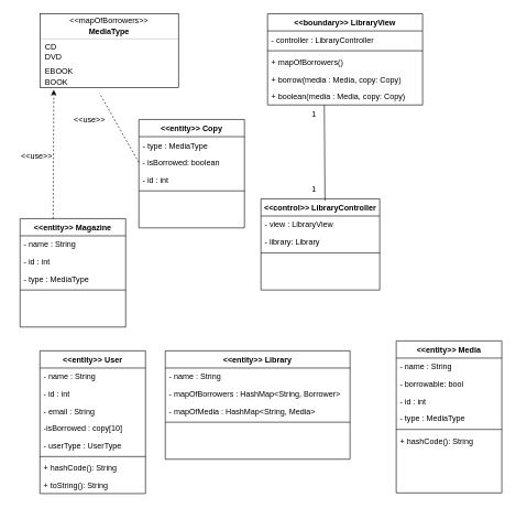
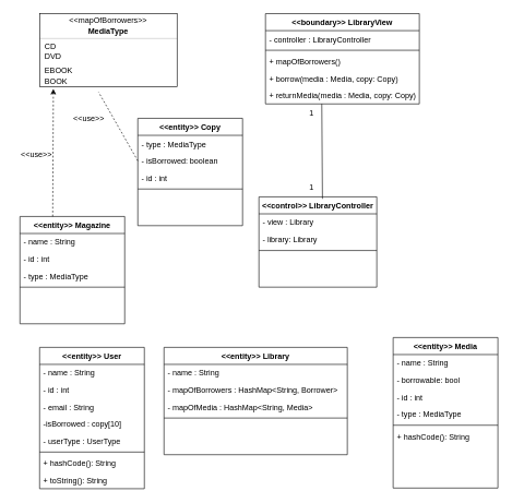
  <mxCell id="0" />
  <mxCell id="1" parent="0" />
  <mxCell id="2" value="&lt;&lt;entity&gt;&gt; User" style="swimlane;fontStyle=1;align=center;verticalAlign=top;childLayout=stackLayout;horizontal=1;startSize=26;horizontalStack=0;resizeParent=1;resizeLast=0;collapsible=1;marginBottom=0;rounded=0;shadow=0;strokeWidth=1;" parent="1" vertex="1"><mxGeometry x="60" y="530" width="160" height="216" as="geometry"><mxRectangle x="160" y="40" width="160" height="26" as="alternateBounds" /></mxGeometry></mxCell>
  <mxCell id="3" value="- name : String" style="text;align=left;verticalAlign=top;spacingLeft=4;spacingRight=4;overflow=hidden;rotatable=0;points=[[0,0.5],[1,0.5]];portConstraint=eastwest;" parent="2" vertex="1"><mxGeometry y="26" width="160" height="26" as="geometry" /></mxCell>
  <mxCell id="4" value="- id : int" style="text;align=left;verticalAlign=top;spacingLeft=4;spacingRight=4;overflow=hidden;rotatable=0;points=[[0,0.5],[1,0.5]];portConstraint=eastwest;rounded=0;shadow=0;html=0;" parent="2" vertex="1"><mxGeometry y="52" width="160" height="26" as="geometry" /></mxCell>
  <mxCell id="5" value="- email : String" style="text;align=left;verticalAlign=top;spacingLeft=4;spacingRight=4;overflow=hidden;rotatable=0;points=[[0,0.5],[1,0.5]];portConstraint=eastwest;rounded=0;shadow=0;html=0;" parent="2" vertex="1"><mxGeometry y="78" width="160" height="26" as="geometry" /></mxCell>
  <mxCell id="6" value="-isBorrowed : copy[10]" style="text;align=left;verticalAlign=top;spacingLeft=4;spacingRight=4;overflow=hidden;rotatable=0;points=[[0,0.5],[1,0.5]];portConstraint=eastwest;rounded=0;shadow=0;html=0;" parent="2" vertex="1"><mxGeometry y="104" width="160" height="26" as="geometry" /></mxCell>
  <mxCell id="7" value="- userType : UserType" style="text;align=left;verticalAlign=top;spacingLeft=4;spacingRight=4;overflow=hidden;rotatable=0;points=[[0,0.5],[1,0.5]];portConstraint=eastwest;rounded=0;shadow=0;html=0;" parent="2" vertex="1"><mxGeometry y="130" width="160" height="26" as="geometry" /></mxCell>
  <mxCell id="8" value="" style="line;html=1;strokeWidth=1;align=left;verticalAlign=middle;spacingTop=-1;spacingLeft=3;spacingRight=3;rotatable=0;labelPosition=right;points=[];portConstraint=eastwest;" parent="2" vertex="1"><mxGeometry y="156" width="160" height="8" as="geometry" /></mxCell>
  <mxCell id="9" value="+ hashCode(): String" style="text;align=left;verticalAlign=top;spacingLeft=4;spacingRight=4;overflow=hidden;rotatable=0;points=[[0,0.5],[1,0.5]];portConstraint=eastwest;" parent="2" vertex="1"><mxGeometry y="164" width="160" height="26" as="geometry" /></mxCell>
  <mxCell id="10" value="+ toString(): String" style="text;align=left;verticalAlign=top;spacingLeft=4;spacingRight=4;overflow=hidden;rotatable=0;points=[[0,0.5],[1,0.5]];portConstraint=eastwest;" parent="2" vertex="1"><mxGeometry y="190" width="160" height="26" as="geometry" /></mxCell>
  <mxCell id="11" value="&lt;&lt;entity&gt;&gt; Copy" style="swimlane;fontStyle=1;align=center;verticalAlign=top;childLayout=stackLayout;horizontal=1;startSize=26;horizontalStack=0;resizeParent=1;resizeLast=0;collapsible=1;marginBottom=0;rounded=0;shadow=0;strokeWidth=1;" parent="1" vertex="1"><mxGeometry x="210" y="180" width="160" height="164" as="geometry"><mxRectangle x="130" y="380" width="160" height="26" as="alternateBounds" /></mxGeometry></mxCell>
  <mxCell id="12" value="- type : MediaType" style="text;align=left;verticalAlign=top;spacingLeft=4;spacingRight=4;overflow=hidden;rotatable=0;points=[[0,0.5],[1,0.5]];portConstraint=eastwest;" parent="11" vertex="1"><mxGeometry y="26" width="160" height="26" as="geometry" /></mxCell>
  <mxCell id="13" value="- isBorrowed: boolean" style="text;align=left;verticalAlign=top;spacingLeft=4;spacingRight=4;overflow=hidden;rotatable=0;points=[[0,0.5],[1,0.5]];portConstraint=eastwest;rounded=0;shadow=0;html=0;" parent="11" vertex="1"><mxGeometry y="52" width="160" height="26" as="geometry" /></mxCell>
  <mxCell id="14" value="- id : int" style="text;align=left;verticalAlign=top;spacingLeft=4;spacingRight=4;overflow=hidden;rotatable=0;points=[[0,0.5],[1,0.5]];portConstraint=eastwest;rounded=0;shadow=0;html=0;" parent="11" vertex="1"><mxGeometry y="78" width="160" height="26" as="geometry" /></mxCell>
  <mxCell id="15" value="" style="line;html=1;strokeWidth=1;align=left;verticalAlign=middle;spacingTop=-1;spacingLeft=3;spacingRight=3;rotatable=0;labelPosition=right;points=[];portConstraint=eastwest;" parent="11" vertex="1"><mxGeometry y="104" width="160" height="8" as="geometry" /></mxCell>
  <mxCell id="16" value="&lt;&lt;entity&gt;&gt; Library" style="swimlane;fontStyle=1;align=center;verticalAlign=top;childLayout=stackLayout;horizontal=1;startSize=26;horizontalStack=0;resizeParent=1;resizeLast=0;collapsible=1;marginBottom=0;rounded=0;shadow=0;strokeWidth=1;" parent="1" vertex="1"><mxGeometry x="250" y="530" width="280" height="164" as="geometry"><mxRectangle x="130" y="380" width="160" height="26" as="alternateBounds" /></mxGeometry></mxCell>
  <mxCell id="17" value="- name : String" style="text;align=left;verticalAlign=top;spacingLeft=4;spacingRight=4;overflow=hidden;rotatable=0;points=[[0,0.5],[1,0.5]];portConstraint=eastwest;" parent="16" vertex="1"><mxGeometry y="26" width="280" height="26" as="geometry" /></mxCell>
  <mxCell id="18" value="- mapOfBorrowers : HashMap&lt;String, Borrower&gt;" style="text;align=left;verticalAlign=top;spacingLeft=4;spacingRight=4;overflow=hidden;rotatable=0;points=[[0,0.5],[1,0.5]];portConstraint=eastwest;rounded=0;shadow=0;html=0;" parent="16" vertex="1"><mxGeometry y="52" width="280" height="26" as="geometry" /></mxCell>
  <mxCell id="19" value="- mapOfMedia : HashMap&lt;String, Media&gt;" style="text;align=left;verticalAlign=top;spacingLeft=4;spacingRight=4;overflow=hidden;rotatable=0;points=[[0,0.5],[1,0.5]];portConstraint=eastwest;rounded=0;shadow=0;html=0;" parent="16" vertex="1"><mxGeometry y="78" width="280" height="26" as="geometry" /></mxCell>
  <mxCell id="20" value="" style="line;html=1;strokeWidth=1;align=left;verticalAlign=middle;spacingTop=-1;spacingLeft=3;spacingRight=3;rotatable=0;labelPosition=right;points=[];portConstraint=eastwest;" parent="16" vertex="1"><mxGeometry y="104" width="280" height="8" as="geometry" /></mxCell>
  <mxCell id="21" value="&lt;&lt;control&gt;&gt; LibraryController" style="swimlane;fontStyle=1;align=center;verticalAlign=top;childLayout=stackLayout;horizontal=1;startSize=26;horizontalStack=0;resizeParent=1;resizeLast=0;collapsible=1;marginBottom=0;rounded=0;shadow=0;strokeWidth=1;" parent="1" vertex="1"><mxGeometry x="395" y="300" width="180" height="138" as="geometry"><mxRectangle x="130" y="380" width="160" height="26" as="alternateBounds" /></mxGeometry></mxCell>
- <mxCell id="22" value="- view : LibraryView" style="text;align=left;verticalAlign=top;spacingLeft=4;spacingRight=4;overflow=hidden;rotatable=0;points=[[0,0.5],[1,0.5]];portConstraint=eastwest;" parent="21" vertex="1"><mxGeometry y="26" width="180" height="26" as="geometry" /></mxCell>
+ <mxCell id="22" value="- view : Library" style="text;align=left;verticalAlign=top;spacingLeft=4;spacingRight=4;overflow=hidden;rotatable=0;points=[[0,0.5],[1,0.5]];portConstraint=eastwest;" parent="21" vertex="1"><mxGeometry y="26" width="180" height="26" as="geometry" /></mxCell>
  <mxCell id="23" value="- library: Library" style="text;align=left;verticalAlign=top;spacingLeft=4;spacingRight=4;overflow=hidden;rotatable=0;points=[[0,0.5],[1,0.5]];portConstraint=eastwest;rounded=0;shadow=0;html=0;" parent="21" vertex="1"><mxGeometry y="52" width="180" height="26" as="geometry" /></mxCell>
  <mxCell id="24" value="" style="line;html=1;strokeWidth=1;align=left;verticalAlign=middle;spacingTop=-1;spacingLeft=3;spacingRight=3;rotatable=0;labelPosition=right;points=[];portConstraint=eastwest;" parent="21" vertex="1"><mxGeometry y="78" width="180" height="8" as="geometry" /></mxCell>
  <mxCell id="25" value="&lt;&lt;boundary&gt;&gt; LibraryView" style="swimlane;fontStyle=1;align=center;verticalAlign=top;childLayout=stackLayout;horizontal=1;startSize=26;horizontalStack=0;resizeParent=1;resizeLast=0;collapsible=1;marginBottom=0;rounded=0;shadow=0;strokeWidth=1;" parent="1" vertex="1"><mxGeometry x="405" y="20" width="235" height="138" as="geometry"><mxRectangle x="130" y="380" width="160" height="26" as="alternateBounds" /></mxGeometry></mxCell>
  <mxCell id="26" value="- controller : LibraryController" style="text;align=left;verticalAlign=top;spacingLeft=4;spacingRight=4;overflow=hidden;rotatable=0;points=[[0,0.5],[1,0.5]];portConstraint=eastwest;rounded=0;shadow=0;html=0;" parent="25" vertex="1"><mxGeometry y="26" width="235" height="26" as="geometry" /></mxCell>
  <mxCell id="27" value="" style="line;html=1;strokeWidth=1;align=left;verticalAlign=middle;spacingTop=-1;spacingLeft=3;spacingRight=3;rotatable=0;labelPosition=right;points=[];portConstraint=eastwest;" parent="25" vertex="1"><mxGeometry y="52" width="235" height="8" as="geometry" /></mxCell>
  <mxCell id="28" value="+ mapOfBorrowers()" style="text;align=left;verticalAlign=top;spacingLeft=4;spacingRight=4;overflow=hidden;rotatable=0;points=[[0,0.5],[1,0.5]];portConstraint=eastwest;" parent="25" vertex="1"><mxGeometry y="60" width="235" height="26" as="geometry" /></mxCell>
  <mxCell id="29" value="+ borrow(media : Media, copy: Copy)" style="text;align=left;verticalAlign=top;spacingLeft=4;spacingRight=4;overflow=hidden;rotatable=0;points=[[0,0.5],[1,0.5]];portConstraint=eastwest;" parent="25" vertex="1"><mxGeometry y="86" width="235" height="26" as="geometry" /></mxCell>
- <mxCell id="30" value="+ boolean(media : Media, copy: Copy)" style="text;align=left;verticalAlign=top;spacingLeft=4;spacingRight=4;overflow=hidden;rotatable=0;points=[[0,0.5],[1,0.5]];portConstraint=eastwest;" parent="25" vertex="1"><mxGeometry y="112" width="235" height="26" as="geometry" /></mxCell>
+ <mxCell id="30" value="+ returnMedia(media : Media, copy: Copy)" style="text;align=left;verticalAlign=top;spacingLeft=4;spacingRight=4;overflow=hidden;rotatable=0;points=[[0,0.5],[1,0.5]];portConstraint=eastwest;" parent="25" vertex="1"><mxGeometry y="112" width="235" height="26" as="geometry" /></mxCell>
  <mxCell id="31" value="&lt;&lt;entity&gt;&gt; Media" style="swimlane;fontStyle=1;align=center;verticalAlign=top;childLayout=stackLayout;horizontal=1;startSize=26;horizontalStack=0;resizeParent=1;resizeLast=0;collapsible=1;marginBottom=0;rounded=0;shadow=0;strokeWidth=1;" parent="1" vertex="1"><mxGeometry x="600" y="515" width="160" height="230" as="geometry"><mxRectangle x="130" y="380" width="160" height="26" as="alternateBounds" /></mxGeometry></mxCell>
  <mxCell id="32" value="- name : String" style="text;align=left;verticalAlign=top;spacingLeft=4;spacingRight=4;overflow=hidden;rotatable=0;points=[[0,0.5],[1,0.5]];portConstraint=eastwest;" parent="31" vertex="1"><mxGeometry y="26" width="160" height="26" as="geometry" /></mxCell>
  <mxCell id="33" value="- borrowable: bool" style="text;align=left;verticalAlign=top;spacingLeft=4;spacingRight=4;overflow=hidden;rotatable=0;points=[[0,0.5],[1,0.5]];portConstraint=eastwest;rounded=0;shadow=0;html=0;" parent="31" vertex="1"><mxGeometry y="52" width="160" height="26" as="geometry" /></mxCell>
  <mxCell id="34" value="- id : int" style="text;align=left;verticalAlign=top;spacingLeft=4;spacingRight=4;overflow=hidden;rotatable=0;points=[[0,0.5],[1,0.5]];portConstraint=eastwest;rounded=0;shadow=0;html=0;" parent="31" vertex="1"><mxGeometry y="78" width="160" height="26" as="geometry" /></mxCell>
  <mxCell id="35" value="- type : MediaType" style="text;align=left;verticalAlign=top;spacingLeft=4;spacingRight=4;overflow=hidden;rotatable=0;points=[[0,0.5],[1,0.5]];portConstraint=eastwest;rounded=0;shadow=0;html=0;" parent="31" vertex="1"><mxGeometry y="104" width="160" height="26" as="geometry" /></mxCell>
  <mxCell id="36" value="" style="line;html=1;strokeWidth=1;align=left;verticalAlign=middle;spacingTop=-1;spacingLeft=3;spacingRight=3;rotatable=0;labelPosition=right;points=[];portConstraint=eastwest;" parent="31" vertex="1"><mxGeometry y="130" width="160" height="8" as="geometry" /></mxCell>
  <mxCell id="37" value="+ hashCode(): String" style="text;align=left;verticalAlign=top;spacingLeft=4;spacingRight=4;overflow=hidden;rotatable=0;points=[[0,0.5],[1,0.5]];portConstraint=eastwest;rounded=0;shadow=0;html=0;" parent="31" vertex="1"><mxGeometry y="138" width="160" height="26" as="geometry" /></mxCell>
  <mxCell id="38" value="&lt;&lt;entity&gt;&gt; Magazine" style="swimlane;fontStyle=1;align=center;verticalAlign=top;childLayout=stackLayout;horizontal=1;startSize=26;horizontalStack=0;resizeParent=1;resizeLast=0;collapsible=1;marginBottom=0;rounded=0;shadow=0;strokeWidth=1;" parent="1" vertex="1"><mxGeometry x="30" y="330" width="160" height="164" as="geometry"><mxRectangle x="130" y="380" width="160" height="26" as="alternateBounds" /></mxGeometry></mxCell>
  <mxCell id="39" value="- name : String" style="text;align=left;verticalAlign=top;spacingLeft=4;spacingRight=4;overflow=hidden;rotatable=0;points=[[0,0.5],[1,0.5]];portConstraint=eastwest;" parent="38" vertex="1"><mxGeometry y="26" width="160" height="26" as="geometry" /></mxCell>
  <mxCell id="40" value="- id : int" style="text;align=left;verticalAlign=top;spacingLeft=4;spacingRight=4;overflow=hidden;rotatable=0;points=[[0,0.5],[1,0.5]];portConstraint=eastwest;rounded=0;shadow=0;html=0;" parent="38" vertex="1"><mxGeometry y="52" width="160" height="26" as="geometry" /></mxCell>
  <mxCell id="41" value="- type : MediaType" style="text;align=left;verticalAlign=top;spacingLeft=4;spacingRight=4;overflow=hidden;rotatable=0;points=[[0,0.5],[1,0.5]];portConstraint=eastwest;rounded=0;shadow=0;html=0;" parent="38" vertex="1"><mxGeometry y="78" width="160" height="26" as="geometry" /></mxCell>
  <mxCell id="42" value="" style="line;html=1;strokeWidth=1;align=left;verticalAlign=middle;spacingTop=-1;spacingLeft=3;spacingRight=3;rotatable=0;labelPosition=right;points=[];portConstraint=eastwest;" parent="38" vertex="1"><mxGeometry y="104" width="160" height="8" as="geometry" /></mxCell>
  <mxCell id="43" value="" style="fontStyle=1;align=center;verticalAlign=middle;childLayout=stackLayout;horizontal=1;horizontalStack=0;resizeParent=1;resizeParentMax=0;resizeLast=0;marginBottom=0;" parent="1" vertex="1"><mxGeometry x="60" y="20" width="210" height="112" as="geometry" /></mxCell>
  <mxCell id="44" value="&amp;lt;&amp;lt;mapOfBorrowers&amp;gt;&amp;gt;" style="html=1;align=center;spacing=0;verticalAlign=middle;strokeColor=none;fillColor=none;whiteSpace=wrap;" parent="43" vertex="1"><mxGeometry width="210" height="20" as="geometry" /></mxCell>
  <mxCell id="45" value="MediaType" style="html=1;align=center;spacing=0;verticalAlign=middle;strokeColor=none;fillColor=none;whiteSpace=wrap;fontStyle=1;" parent="43" vertex="1"><mxGeometry y="20" width="210" height="14" as="geometry" /></mxCell>
  <mxCell id="46" value="" style="line;strokeWidth=0.25;fillColor=none;align=left;verticalAlign=middle;spacingTop=-1;spacingLeft=3;spacingRight=3;rotatable=0;labelPosition=right;points=[];portConstraint=eastwest;" parent="43" vertex="1"><mxGeometry y="34" width="210" height="8" as="geometry" /></mxCell>
  <mxCell id="47" value="CD" style="html=1;align=left;spacing=0;spacingLeft=8;verticalAlign=middle;strokeColor=none;fillColor=none;whiteSpace=wrap;" parent="43" vertex="1"><mxGeometry y="42" width="210" height="16" as="geometry" /></mxCell>
  <mxCell id="48" value="DVD" style="html=1;align=left;spacing=0;spacingLeft=8;verticalAlign=middle;strokeColor=none;fillColor=none;whiteSpace=wrap;" parent="43" vertex="1"><mxGeometry y="58" width="210" height="16" as="geometry" /></mxCell>
  <mxCell id="49" value="" style="html=1;align=left;spacing=0;spacingLeft=8;verticalAlign=middle;strokeColor=none;fillColor=none;whiteSpace=wrap;" parent="43" vertex="1"><mxGeometry y="74" width="210" height="6" as="geometry" /></mxCell>
  <mxCell id="50" value="EBOOK" style="html=1;align=left;spacing=0;spacingLeft=8;verticalAlign=middle;strokeColor=none;fillColor=none;whiteSpace=wrap;" parent="43" vertex="1"><mxGeometry y="80" width="210" height="16" as="geometry" /></mxCell>
  <mxCell id="51" value="BOOK" style="html=1;align=left;spacing=0;spacingLeft=8;verticalAlign=middle;strokeColor=none;fillColor=none;whiteSpace=wrap;" parent="43" vertex="1"><mxGeometry y="96" width="210" height="16" as="geometry" /></mxCell>
  <mxCell id="52" value="" style="html=1;labelBackgroundColor=#ffffff;startArrow=none;startFill=0;startSize=6;endArrow=none;endFill=1;endSize=6;jettySize=auto;orthogonalLoop=1;strokeWidth=1;dashed=1;fontSize=14;rounded=0;exitX=0;exitY=0.5;exitDx=0;exitDy=0;entryX=0.429;entryY=1.5;entryDx=0;entryDy=0;entryPerimeter=0;" parent="1" source="13" target="51" edge="1"><mxGeometry width="60" height="60" relative="1" as="geometry"><mxPoint x="80" y="270" as="sourcePoint" /><mxPoint x="140" y="210" as="targetPoint" /></mxGeometry></mxCell>
  <mxCell id="53" value="&amp;lt;&amp;lt;use&amp;gt;&amp;gt;" style="text;html=1;align=center;verticalAlign=middle;resizable=0;points=[];autosize=1;strokeColor=none;fillColor=none;" parent="1" vertex="1"><mxGeometry x="100" y="165" width="70" height="30" as="geometry" /></mxCell>
  <mxCell id="54" value="" style="endArrow=none;html=1;rounded=0;exitX=0.539;exitY=0.022;exitDx=0;exitDy=0;exitPerimeter=0;entryX=1.033;entryY=0;entryDx=0;entryDy=0;entryPerimeter=0;" parent="1" source="21" target="56" edge="1"><mxGeometry width="50" height="50" relative="1" as="geometry"><mxPoint x="440" y="288" as="sourcePoint" /><mxPoint x="490" y="238" as="targetPoint" /></mxGeometry></mxCell>
  <mxCell id="55" value="1" style="text;html=1;align=center;verticalAlign=middle;resizable=0;points=[];autosize=1;strokeColor=none;fillColor=none;" parent="1" vertex="1"><mxGeometry x="460" y="270" width="30" height="30" as="geometry" /></mxCell>
  <mxCell id="56" value="1" style="text;html=1;align=center;verticalAlign=middle;resizable=0;points=[];autosize=1;strokeColor=none;fillColor=none;" parent="1" vertex="1"><mxGeometry x="460" y="158" width="30" height="30" as="geometry" /></mxCell>
  <mxCell id="57" value="" style="html=1;labelBackgroundColor=#ffffff;startArrow=none;startFill=0;startSize=6;endArrow=classic;endFill=1;endSize=6;jettySize=auto;orthogonalLoop=1;strokeWidth=1;dashed=1;fontSize=14;rounded=0;exitX=0;exitY=0.5;exitDx=0;exitDy=0;entryX=0.1;entryY=1.188;entryDx=0;entryDy=0;entryPerimeter=0;" parent="1" target="51" edge="1"><mxGeometry width="60" height="60" relative="1" as="geometry"><mxPoint x="80" y="330" as="sourcePoint" /><mxPoint x="40" y="225" as="targetPoint" /></mxGeometry></mxCell>
  <mxCell id="58" value="&amp;lt;&amp;lt;use&amp;gt;&amp;gt;" style="text;html=1;align=center;verticalAlign=middle;resizable=0;points=[];autosize=1;strokeColor=none;fillColor=none;" parent="1" vertex="1"><mxGeometry x="20" y="220" width="70" height="30" as="geometry" /></mxCell>
